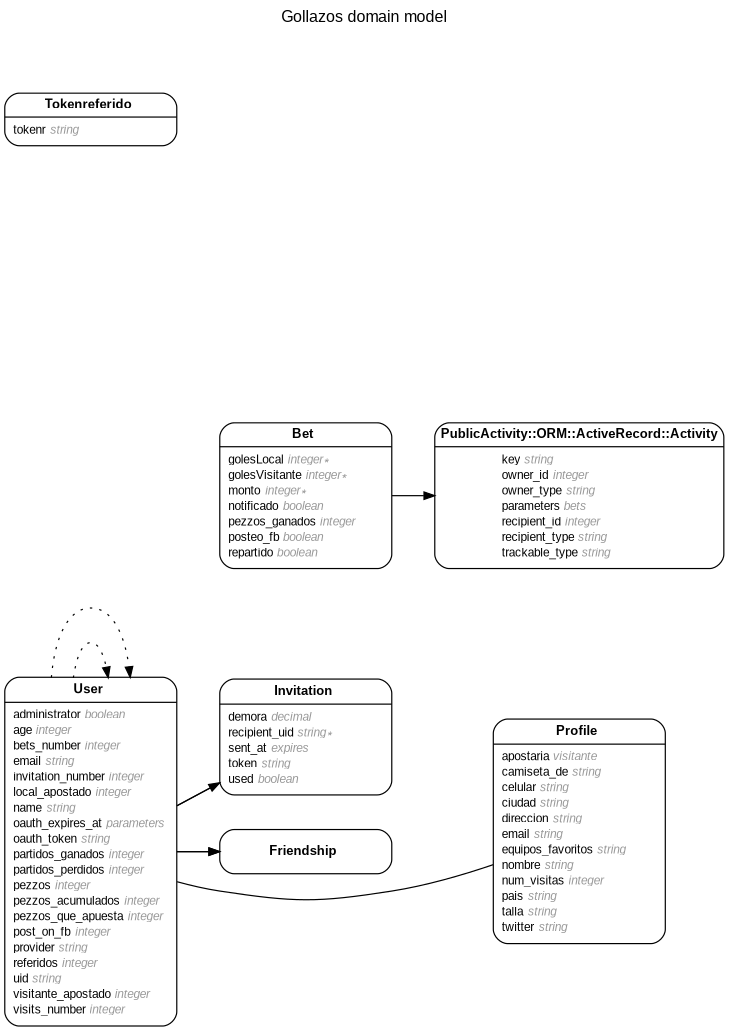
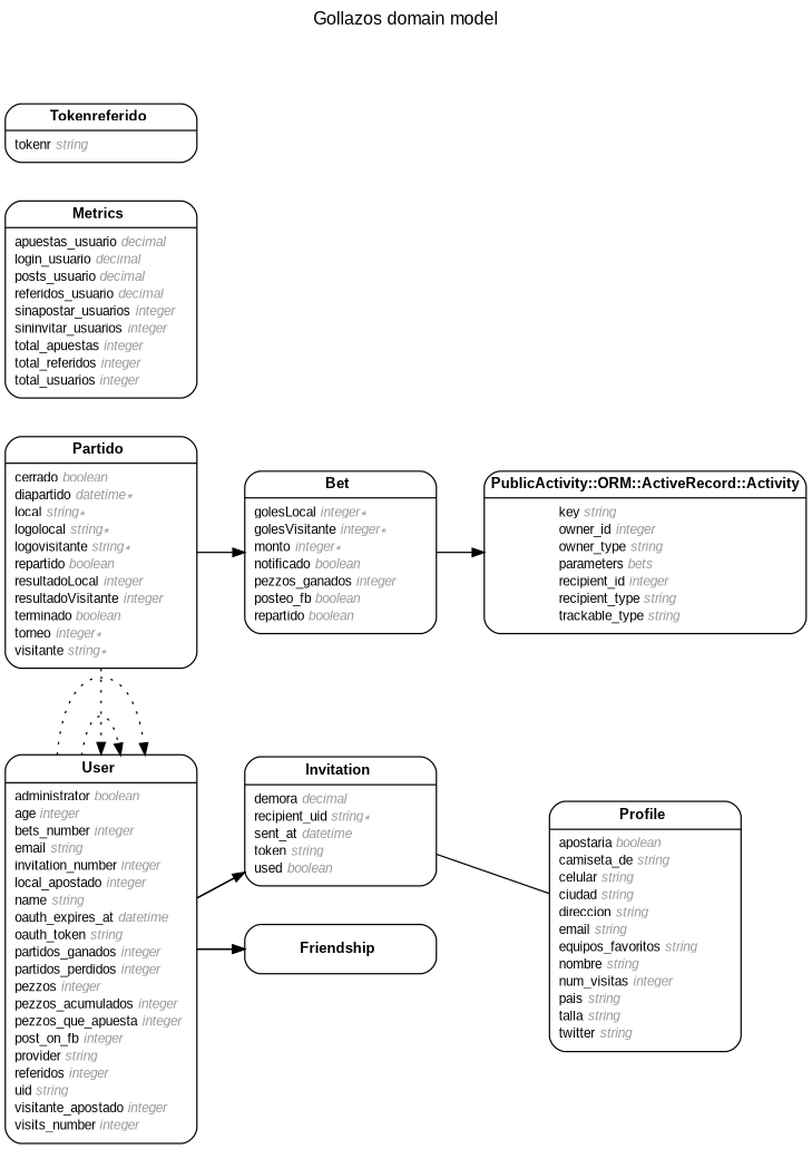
  digraph {
    concentrate=true
    fontname="Liberation Sans"
    fontsize=13
    label="Gollazos domain model\n\n"
    labelloc=t
    nodesep=0.4
    rankdir=LR
    ranksep=0.5
    node [fontname="Liberation Sans" fontsize=10 margin="0.07,0.05" penwidth=1.0 shape=Mrecord]
    edge [arrowhead=normal arrowsize=0.9 arrowtail=none dir=both fontname="Liberation Sans" fontsize=7 labelangle=32 labeldistance=1.8 penwidth=1.0 weight=1]
    n1 [label=<<table border="0" align="center" cellspacing="0.5" cellpadding="0" width="134">   <tr><td align="center" valign="bottom" width="130"><font face="Arial Bold" point-size="11">Bet</font></td></tr> </table> | <table border="0" align="left" cellspacing="2" cellpadding="0" width="134">   <tr><td align="left" width="130" port="golesLocal">golesLocal <font face="Arial Italic" color="grey60">integer ∗</font></td></tr>   <tr><td align="left" width="130" port="golesVisitante">golesVisitante <font face="Arial Italic" color="grey60">integer ∗</font></td></tr>   <tr><td align="left" width="130" port="monto">monto <font face="Arial Italic" color="grey60">integer ∗</font></td></tr>   <tr><td align="left" width="130" port="notificado">notificado <font face="Arial Italic" color="grey60">boolean</font></td></tr>   <tr><td align="left" width="130" port="pezzos_ganados">pezzos_ganados <font face="Arial Italic" color="grey60">integer</font></td></tr>   <tr><td align="left" width="130" port="posteo_fb">posteo_fb <font face="Arial Italic" color="grey60">boolean</font></td></tr>   <tr><td align="left" width="130" port="repartido">repartido <font face="Arial Italic" color="grey60">boolean</font></td></tr> </table> >]
    n2 [label=<<table border="0" align="center" cellspacing="0.5" cellpadding="0" width="134">   <tr><td align="center" valign="bottom" width="130"><font face="Arial Bold" point-size="11">PublicActivity::ORM::ActiveRecord::Activity</font></td></tr> </table> | <table border="0" align="left" cellspacing="2" cellpadding="0" width="134">   <tr><td align="left" width="130" port="key">key <font face="Arial Italic" color="grey60">string</font></td></tr>   <tr><td align="left" width="130" port="owner_id">owner_id <font face="Arial Italic" color="grey60">integer</font></td></tr>   <tr><td align="left" width="130" port="owner_type">owner_type <font face="Arial Italic" color="grey60">string</font></td></tr>   <tr><td align="left" width="130" port="parameters">parameters <font face="Arial Italic" color="grey60">bets</font></td></tr>   <tr><td align="left" width="130" port="recipient_id">recipient_id <font face="Arial Italic" color="grey60">integer</font></td></tr>   <tr><td align="left" width="130" port="recipient_type">recipient_type <font face="Arial Italic" color="grey60">string</font></td></tr>   <tr><td align="left" width="130" port="trackable_type">trackable_type <font face="Arial Italic" color="grey60">string</font></td></tr> </table> >]
    n3 [label=<<table border="0" align="center" cellspacing="0.5" cellpadding="0" width="134">   <tr><td align="center" valign="bottom" width="130"><font face="Arial Bold" point-size="11">Friendship</font></td></tr> </table> >]
-   n4 [label=<<table border="0" align="center" cellspacing="0.5" cellpadding="0" width="134">   <tr><td align="center" valign="bottom" width="130"><font face="Arial Bold" point-size="11">Invitation</font></td></tr> </table> | <table border="0" align="left" cellspacing="2" cellpadding="0" width="134">   <tr><td align="left" width="130" port="demora">demora <font face="Arial Italic" color="grey60">decimal</font></td></tr>   <tr><td align="left" width="130" port="recipient_uid">recipient_uid <font face="Arial Italic" color="grey60">string ∗</font></td></tr>   <tr><td align="left" width="130" port="sent_at">sent_at <font face="Arial Italic" color="grey60">expires</font></td></tr>   <tr><td align="left" width="130" port="token">token <font face="Arial Italic" color="grey60">string</font></td></tr>   <tr><td align="left" width="130" port="used">used <font face="Arial Italic" color="grey60">boolean</font></td></tr> </table> >]
-   n5 [label=<<table border="0" align="center" cellspacing="0.5" cellpadding="0" width="134">   <tr><td align="center" valign="bottom" width="130"><font face="Arial Bold" point-size="11">User</font></td></tr> </table> | <table border="0" align="left" cellspacing="2" cellpadding="0" width="134">   <tr><td align="left" width="130" port="administrator">administrator <font face="Arial Italic" color="grey60">boolean</font></td></tr>   <tr><td align="left" width="130" port="age">age <font face="Arial Italic" color="grey60">integer</font></td></tr>   <tr><td align="left" width="130" port="bets_number">bets_number <font face="Arial Italic" color="grey60">integer</font></td></tr>   <tr><td align="left" width="130" port="email">email <font face="Arial Italic" color="grey60">string</font></td></tr>   <tr><td align="left" width="130" port="invitation_number">invitation_number <font face="Arial Italic" color="grey60">integer</font></td></tr>   <tr><td align="left" width="130" port="local_apostado">local_apostado <font face="Arial Italic" color="grey60">integer</font></td></tr>   <tr><td align="left" width="130" port="name">name <font face="Arial Italic" color="grey60">string</font></td></tr>   <tr><td align="left" width="130" port="oauth_expires_at">oauth_expires_at <font face="Arial Italic" color="grey60">parameters</font></td></tr>   <tr><td align="left" width="130" port="oauth_token">oauth_token <font face="Arial Italic" color="grey60">string</font></td></tr>   <tr><td align="left" width="130" port="partidos_ganados">partidos_ganados <font face="Arial Italic" color="grey60">integer</font></td></tr>   <tr><td align="left" width="130" port="partidos_perdidos">partidos_perdidos <font face="Arial Italic" color="grey60">integer</font></td></tr>   <tr><td align="left" width="130" port="pezzos">pezzos <font face="Arial Italic" color="grey60">integer</font></td></tr>   <tr><td align="left" width="130" port="pezzos_acumulados">pezzos_acumulados <font face="Arial Italic" color="grey60">integer</font></td></tr>   <tr><td align="left" width="130" port="pezzos_que_apuesta">pezzos_que_apuesta <font face="Arial Italic" color="grey60">integer</font></td></tr>   <tr><td align="left" width="130" port="post_on_fb">post_on_fb <font face="Arial Italic" color="grey60">integer</font></td></tr>   <tr><td align="left" width="130" port="provider">provider <font face="Arial Italic" color="grey60">string</font></td></tr>   <tr><td align="left" width="130" port="referidos">referidos <font face="Arial Italic" color="grey60">integer</font></td></tr>   <tr><td align="left" width="130" port="uid">uid <font face="Arial Italic" color="grey60">string</font></td></tr>   <tr><td align="left" width="130" port="visitante_apostado">visitante_apostado <font face="Arial Italic" color="grey60">integer</font></td></tr>   <tr><td align="left" width="130" port="visits_number">visits_number <font face="Arial Italic" color="grey60">integer</font></td></tr> </table> >]
-   n6 [label=<<table border="0" align="center" cellspacing="0.5" cellpadding="0" width="134">   <tr><td align="center" valign="bottom" width="130"><font face="Arial Bold" point-size="11">Profile</font></td></tr> </table> | <table border="0" align="left" cellspacing="2" cellpadding="0" width="134">   <tr><td align="left" width="130" port="apostaria">apostaria <font face="Arial Italic" color="grey60">visitante</font></td></tr>   <tr><td align="left" width="130" port="camiseta_de">camiseta_de <font face="Arial Italic" color="grey60">string</font></td></tr>   <tr><td align="left" width="130" port="celular">celular <font face="Arial Italic" color="grey60">string</font></td></tr>   <tr><td align="left" width="130" port="ciudad">ciudad <font face="Arial Italic" color="grey60">string</font></td></tr>   <tr><td align="left" width="130" port="direccion">direccion <font face="Arial Italic" color="grey60">string</font></td></tr>   <tr><td align="left" width="130" port="email">email <font face="Arial Italic" color="grey60">string</font></td></tr>   <tr><td align="left" width="130" port="equipos_favoritos">equipos_favoritos <font face="Arial Italic" color="grey60">string</font></td></tr>   <tr><td align="left" width="130" port="nombre">nombre <font face="Arial Italic" color="grey60">string</font></td></tr>   <tr><td align="left" width="130" port="num_visitas">num_visitas <font face="Arial Italic" color="grey60">integer</font></td></tr>   <tr><td align="left" width="130" port="pais">pais <font face="Arial Italic" color="grey60">string</font></td></tr>   <tr><td align="left" width="130" port="talla">talla <font face="Arial Italic" color="grey60">string</font></td></tr>   <tr><td align="left" width="130" port="twitter">twitter <font face="Arial Italic" color="grey60">string</font></td></tr> </table> >]
+   n4 [label=<<table border="0" align="center" cellspacing="0.5" cellpadding="0" width="134">   <tr><td align="center" valign="bottom" width="130"><font face="Arial Bold" point-size="11">Invitation</font></td></tr> </table> | <table border="0" align="left" cellspacing="2" cellpadding="0" width="134">   <tr><td align="left" width="130" port="demora">demora <font face="Arial Italic" color="grey60">decimal</font></td></tr>   <tr><td align="left" width="130" port="recipient_uid">recipient_uid <font face="Arial Italic" color="grey60">string ∗</font></td></tr>   <tr><td align="left" width="130" port="sent_at">sent_at <font face="Arial Italic" color="grey60">datetime</font></td></tr>   <tr><td align="left" width="130" port="token">token <font face="Arial Italic" color="grey60">string</font></td></tr>   <tr><td align="left" width="130" port="used">used <font face="Arial Italic" color="grey60">boolean</font></td></tr> </table> >]
+   n5 [label=<<table border="0" align="center" cellspacing="0.5" cellpadding="0" width="134">   <tr><td align="center" valign="bottom" width="130"><font face="Arial Bold" point-size="11">User</font></td></tr> </table> | <table border="0" align="left" cellspacing="2" cellpadding="0" width="134">   <tr><td align="left" width="130" port="administrator">administrator <font face="Arial Italic" color="grey60">boolean</font></td></tr>   <tr><td align="left" width="130" port="age">age <font face="Arial Italic" color="grey60">integer</font></td></tr>   <tr><td align="left" width="130" port="bets_number">bets_number <font face="Arial Italic" color="grey60">integer</font></td></tr>   <tr><td align="left" width="130" port="email">email <font face="Arial Italic" color="grey60">string</font></td></tr>   <tr><td align="left" width="130" port="invitation_number">invitation_number <font face="Arial Italic" color="grey60">integer</font></td></tr>   <tr><td align="left" width="130" port="local_apostado">local_apostado <font face="Arial Italic" color="grey60">integer</font></td></tr>   <tr><td align="left" width="130" port="name">name <font face="Arial Italic" color="grey60">string</font></td></tr>   <tr><td align="left" width="130" port="oauth_expires_at">oauth_expires_at <font face="Arial Italic" color="grey60">datetime</font></td></tr>   <tr><td align="left" width="130" port="oauth_token">oauth_token <font face="Arial Italic" color="grey60">string</font></td></tr>   <tr><td align="left" width="130" port="partidos_ganados">partidos_ganados <font face="Arial Italic" color="grey60">integer</font></td></tr>   <tr><td align="left" width="130" port="partidos_perdidos">partidos_perdidos <font face="Arial Italic" color="grey60">integer</font></td></tr>   <tr><td align="left" width="130" port="pezzos">pezzos <font face="Arial Italic" color="grey60">integer</font></td></tr>   <tr><td align="left" width="130" port="pezzos_acumulados">pezzos_acumulados <font face="Arial Italic" color="grey60">integer</font></td></tr>   <tr><td align="left" width="130" port="pezzos_que_apuesta">pezzos_que_apuesta <font face="Arial Italic" color="grey60">integer</font></td></tr>   <tr><td align="left" width="130" port="post_on_fb">post_on_fb <font face="Arial Italic" color="grey60">integer</font></td></tr>   <tr><td align="left" width="130" port="provider">provider <font face="Arial Italic" color="grey60">string</font></td></tr>   <tr><td align="left" width="130" port="referidos">referidos <font face="Arial Italic" color="grey60">integer</font></td></tr>   <tr><td align="left" width="130" port="uid">uid <font face="Arial Italic" color="grey60">string</font></td></tr>   <tr><td align="left" width="130" port="visitante_apostado">visitante_apostado <font face="Arial Italic" color="grey60">integer</font></td></tr>   <tr><td align="left" width="130" port="visits_number">visits_number <font face="Arial Italic" color="grey60">integer</font></td></tr> </table> >]
+   n6 [label=<<table border="0" align="center" cellspacing="0.5" cellpadding="0" width="134">   <tr><td align="center" valign="bottom" width="130"><font face="Arial Bold" point-size="11">Profile</font></td></tr> </table> | <table border="0" align="left" cellspacing="2" cellpadding="0" width="134">   <tr><td align="left" width="130" port="apostaria">apostaria <font face="Arial Italic" color="grey60">boolean</font></td></tr>   <tr><td align="left" width="130" port="camiseta_de">camiseta_de <font face="Arial Italic" color="grey60">string</font></td></tr>   <tr><td align="left" width="130" port="celular">celular <font face="Arial Italic" color="grey60">string</font></td></tr>   <tr><td align="left" width="130" port="ciudad">ciudad <font face="Arial Italic" color="grey60">string</font></td></tr>   <tr><td align="left" width="130" port="direccion">direccion <font face="Arial Italic" color="grey60">string</font></td></tr>   <tr><td align="left" width="130" port="email">email <font face="Arial Italic" color="grey60">string</font></td></tr>   <tr><td align="left" width="130" port="equipos_favoritos">equipos_favoritos <font face="Arial Italic" color="grey60">string</font></td></tr>   <tr><td align="left" width="130" port="nombre">nombre <font face="Arial Italic" color="grey60">string</font></td></tr>   <tr><td align="left" width="130" port="num_visitas">num_visitas <font face="Arial Italic" color="grey60">integer</font></td></tr>   <tr><td align="left" width="130" port="pais">pais <font face="Arial Italic" color="grey60">string</font></td></tr>   <tr><td align="left" width="130" port="talla">talla <font face="Arial Italic" color="grey60">string</font></td></tr>   <tr><td align="left" width="130" port="twitter">twitter <font face="Arial Italic" color="grey60">string</font></td></tr> </table> >]
+   n7 [label=<<table border="0" align="center" cellspacing="0.5" cellpadding="0" width="134">   <tr><td align="center" valign="bottom" width="130"><font face="Arial Bold" point-size="11">Metrics</font></td></tr> </table> | <table border="0" align="left" cellspacing="2" cellpadding="0" width="134">   <tr><td align="left" width="130" port="apuestas_usuario">apuestas_usuario <font face="Arial Italic" color="grey60">decimal</font></td></tr>   <tr><td align="left" width="130" port="login_usuario">login_usuario <font face="Arial Italic" color="grey60">decimal</font></td></tr>   <tr><td align="left" width="130" port="posts_usuario">posts_usuario <font face="Arial Italic" color="grey60">decimal</font></td></tr>   <tr><td align="left" width="130" port="referidos_usuario">referidos_usuario <font face="Arial Italic" color="grey60">decimal</font></td></tr>   <tr><td align="left" width="130" port="sinapostar_usuarios">sinapostar_usuarios <font face="Arial Italic" color="grey60">integer</font></td></tr>   <tr><td align="left" width="130" port="sininvitar_usuarios">sininvitar_usuarios <font face="Arial Italic" color="grey60">integer</font></td></tr>   <tr><td align="left" width="130" port="total_apuestas">total_apuestas <font face="Arial Italic" color="grey60">integer</font></td></tr>   <tr><td align="left" width="130" port="total_referidos">total_referidos <font face="Arial Italic" color="grey60">integer</font></td></tr>   <tr><td align="left" width="130" port="total_usuarios">total_usuarios <font face="Arial Italic" color="grey60">integer</font></td></tr> </table> >]
+   n8 [label=<<table border="0" align="center" cellspacing="0.5" cellpadding="0" width="134">   <tr><td align="center" valign="bottom" width="130"><font face="Arial Bold" point-size="11">Partido</font></td></tr> </table> | <table border="0" align="left" cellspacing="2" cellpadding="0" width="134">   <tr><td align="left" width="130" port="cerrado">cerrado <font face="Arial Italic" color="grey60">boolean</font></td></tr>   <tr><td align="left" width="130" port="diapartido">diapartido <font face="Arial Italic" color="grey60">datetime ∗</font></td></tr>   <tr><td align="left" width="130" port="local">local <font face="Arial Italic" color="grey60">string ∗</font></td></tr>   <tr><td align="left" width="130" port="logolocal">logolocal <font face="Arial Italic" color="grey60">string ∗</font></td></tr>   <tr><td align="left" width="130" port="logovisitante">logovisitante <font face="Arial Italic" color="grey60">string ∗</font></td></tr>   <tr><td align="left" width="130" port="repartido">repartido <font face="Arial Italic" color="grey60">boolean</font></td></tr>   <tr><td align="left" width="130" port="resultadoLocal">resultadoLocal <font face="Arial Italic" color="grey60">integer</font></td></tr>   <tr><td align="left" width="130" port="resultadoVisitante">resultadoVisitante <font face="Arial Italic" color="grey60">integer</font></td></tr>   <tr><td align="left" width="130" port="terminado">terminado <font face="Arial Italic" color="grey60">boolean</font></td></tr>   <tr><td align="left" width="130" port="torneo">torneo <font face="Arial Italic" color="grey60">integer ∗</font></td></tr>   <tr><td align="left" width="130" port="visitante">visitante <font face="Arial Italic" color="grey60">string ∗</font></td></tr> </table> >]
    n9 [label=<<table border="0" align="center" cellspacing="0.5" cellpadding="0" width="134">   <tr><td align="center" valign="bottom" width="130"><font face="Arial Bold" point-size="11">Tokenreferido</font></td></tr> </table> | <table border="0" align="left" cellspacing="2" cellpadding="0" width="134">   <tr><td align="left" width="130" port="tokenr">tokenr <font face="Arial Italic" color="grey60">string</font></td></tr> </table> >]
    n1 -> n2
    n4 -> n5 [arrowhead=none]
    n5 -> n3 [weight=2]
    n5 -> n3 [weight=2]
    n5 -> n4 [weight=2]
    n5 -> n5 [constraint=false style=dotted]
    n5 -> n5 [constraint=false style=dotted]
-   n5 -> n6 [arrowhead=none]
+   n4 -> n6 [arrowhead=none]
+   n8 -> n1 [weight=2]
+   n8 -> n5 [constraint=false style=dotted weight=2]
  }
